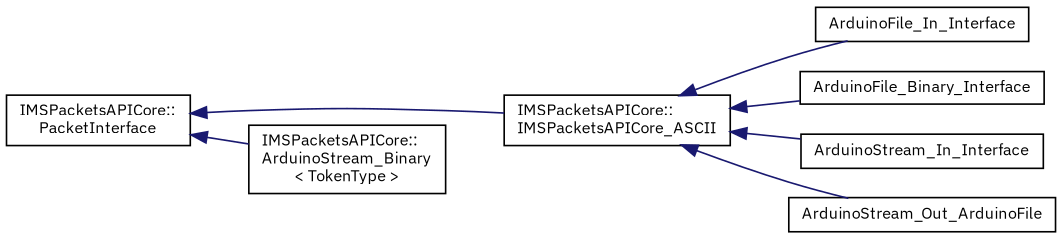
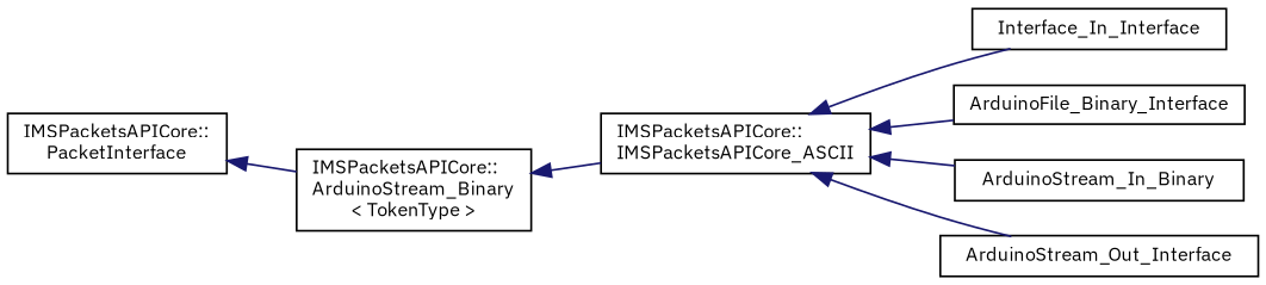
  digraph {
    fontname="IBM Plex Sans"
    rankdir=LR
    node [color=black fillcolor=white fontname="IBM Plex Sans" fontsize=10 shape=record style=filled]
    edge [color=midnightblue dir=back fontname="IBM Plex Sans" fontsize=10 labelfontname=Helvetica labelfontsize=10 style=solid]
    n1 [height=0.2 label="IMSPacketsAPICore::\lPacketInterface" width=0.4]
    n2 [height=0.2 label="IMSPacketsAPICore::\lIMSPacketsAPICore_ASCII" width=0.4]
    n3 [height=0.2 label="IMSPacketsAPICore::\lArduinoStream_Binary\l\< TokenType \>" width=0.4]
-   n4 [height=0.2 label=ArduinoFile_In_Interface width=0.4]
+   n4 [height=0.2 label=Interface_In_Interface width=0.4]
    n5 [height=0.2 label=ArduinoFile_Binary_Interface width=0.4]
-   n6 [height=0.2 label=ArduinoStream_In_Interface width=0.4]
-   n7 [height=0.2 label=ArduinoStream_Out_ArduinoFile width=0.4]
-   n1 -> n2
+   n6 [height=0.2 label=ArduinoStream_In_Binary width=0.4]
+   n7 [height=0.2 label=ArduinoStream_Out_Interface width=0.4]
+   n3 -> n2
    n1 -> n3
    n2 -> n4
    n2 -> n5
    n2 -> n6
    n2 -> n7
  }
